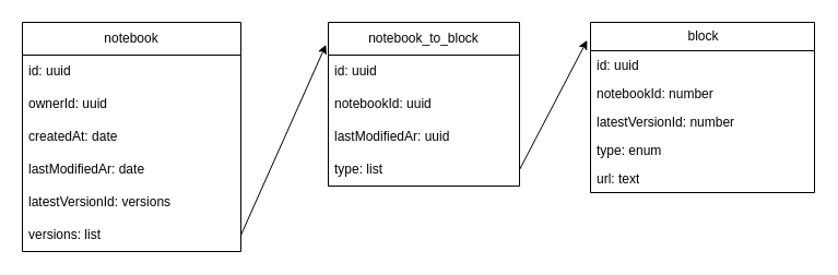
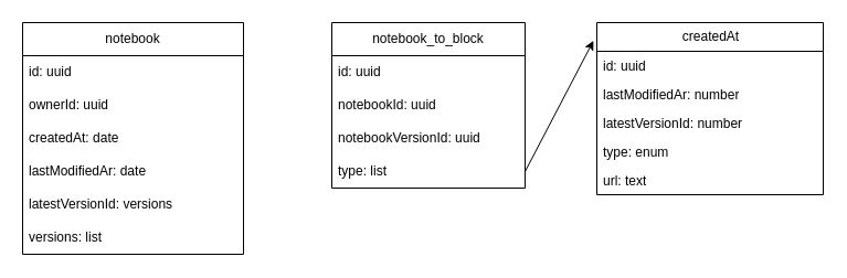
  <mxCell id="0" />
  <mxCell id="1" parent="0" />
  <mxCell id="2" value="notebook" style="swimlane;fontStyle=0;childLayout=stackLayout;horizontal=1;startSize=30;horizontalStack=0;resizeParent=1;resizeParentMax=0;resizeLast=0;collapsible=1;marginBottom=0;whiteSpace=wrap;html=1;" parent="1" vertex="1"><mxGeometry x="20" y="20" width="200" height="210" as="geometry" /></mxCell>
  <mxCell id="3" value="id: uuid" style="text;strokeColor=none;fillColor=none;align=left;verticalAlign=middle;spacingLeft=4;spacingRight=4;overflow=hidden;points=[[0,0.5],[1,0.5]];portConstraint=eastwest;rotatable=0;whiteSpace=wrap;html=1;" parent="2" vertex="1"><mxGeometry y="30" width="200" height="30" as="geometry" /></mxCell>
  <mxCell id="4" value="ownerId: uuid" style="text;strokeColor=none;fillColor=none;align=left;verticalAlign=middle;spacingLeft=4;spacingRight=4;overflow=hidden;points=[[0,0.5],[1,0.5]];portConstraint=eastwest;rotatable=0;whiteSpace=wrap;html=1;" vertex="1" parent="2"><mxGeometry y="60" width="200" height="30" as="geometry" /></mxCell>
  <mxCell id="5" value="createdAt: date" style="text;strokeColor=none;fillColor=none;align=left;verticalAlign=middle;spacingLeft=4;spacingRight=4;overflow=hidden;points=[[0,0.5],[1,0.5]];portConstraint=eastwest;rotatable=0;whiteSpace=wrap;html=1;" vertex="1" parent="2"><mxGeometry y="90" width="200" height="30" as="geometry" /></mxCell>
  <mxCell id="6" value="lastModifiedAr: date" style="text;strokeColor=none;fillColor=none;align=left;verticalAlign=middle;spacingLeft=4;spacingRight=4;overflow=hidden;points=[[0,0.5],[1,0.5]];portConstraint=eastwest;rotatable=0;whiteSpace=wrap;html=1;" vertex="1" parent="2"><mxGeometry y="120" width="200" height="30" as="geometry" /></mxCell>
  <mxCell id="7" value="latestVersionId: versions" style="text;strokeColor=none;fillColor=none;align=left;verticalAlign=middle;spacingLeft=4;spacingRight=4;overflow=hidden;points=[[0,0.5],[1,0.5]];portConstraint=eastwest;rotatable=0;whiteSpace=wrap;html=1;" parent="2" vertex="1"><mxGeometry y="150" width="200" height="30" as="geometry" /></mxCell>
  <mxCell id="8" value="versions: list" style="text;strokeColor=none;fillColor=none;align=left;verticalAlign=middle;spacingLeft=4;spacingRight=4;overflow=hidden;points=[[0,0.5],[1,0.5]];portConstraint=eastwest;rotatable=0;whiteSpace=wrap;html=1;" vertex="1" parent="2"><mxGeometry y="180" width="200" height="30" as="geometry" /></mxCell>
- <mxCell id="9" value="block" style="swimlane;fontStyle=0;childLayout=stackLayout;horizontal=1;startSize=26;fillColor=none;horizontalStack=0;resizeParent=1;resizeParentMax=0;resizeLast=0;collapsible=1;marginBottom=0;html=1;" vertex="1" parent="1"><mxGeometry x="540" y="20" width="205" height="156" as="geometry" /></mxCell>
+ <mxCell id="9" value="createdAt" style="swimlane;fontStyle=0;childLayout=stackLayout;horizontal=1;startSize=26;fillColor=none;horizontalStack=0;resizeParent=1;resizeParentMax=0;resizeLast=0;collapsible=1;marginBottom=0;html=1;" vertex="1" parent="1"><mxGeometry x="540" y="20" width="205" height="156" as="geometry" /></mxCell>
  <mxCell id="10" value="id: uuid" style="text;strokeColor=none;fillColor=none;align=left;verticalAlign=top;spacingLeft=4;spacingRight=4;overflow=hidden;rotatable=0;points=[[0,0.5],[1,0.5]];portConstraint=eastwest;whiteSpace=wrap;html=1;" vertex="1" parent="9"><mxGeometry y="26" width="205" height="26" as="geometry" /></mxCell>
- <mxCell id="11" value="notebookId: number" style="text;strokeColor=none;fillColor=none;align=left;verticalAlign=top;spacingLeft=4;spacingRight=4;overflow=hidden;rotatable=0;points=[[0,0.5],[1,0.5]];portConstraint=eastwest;whiteSpace=wrap;html=1;" vertex="1" parent="9"><mxGeometry y="52" width="205" height="26" as="geometry" /></mxCell>
+ <mxCell id="11" value="lastModifiedAr: number" style="text;strokeColor=none;fillColor=none;align=left;verticalAlign=top;spacingLeft=4;spacingRight=4;overflow=hidden;rotatable=0;points=[[0,0.5],[1,0.5]];portConstraint=eastwest;whiteSpace=wrap;html=1;" vertex="1" parent="9"><mxGeometry y="52" width="205" height="26" as="geometry" /></mxCell>
  <mxCell id="12" value="latestVersionId: number" style="text;strokeColor=none;fillColor=none;align=left;verticalAlign=top;spacingLeft=4;spacingRight=4;overflow=hidden;rotatable=0;points=[[0,0.5],[1,0.5]];portConstraint=eastwest;whiteSpace=wrap;html=1;" vertex="1" parent="9"><mxGeometry y="78" width="205" height="26" as="geometry" /></mxCell>
  <mxCell id="13" value="type: enum" style="text;strokeColor=none;fillColor=none;align=left;verticalAlign=top;spacingLeft=4;spacingRight=4;overflow=hidden;rotatable=0;points=[[0,0.5],[1,0.5]];portConstraint=eastwest;whiteSpace=wrap;html=1;" vertex="1" parent="9"><mxGeometry y="104" width="205" height="26" as="geometry" /></mxCell>
  <mxCell id="14" value="url: text" style="text;strokeColor=none;fillColor=none;align=left;verticalAlign=top;spacingLeft=4;spacingRight=4;overflow=hidden;rotatable=0;points=[[0,0.5],[1,0.5]];portConstraint=eastwest;whiteSpace=wrap;html=1;" vertex="1" parent="9"><mxGeometry y="130" width="205" height="26" as="geometry" /></mxCell>
  <mxCell id="15" value="notebook_to_block" style="swimlane;fontStyle=0;childLayout=stackLayout;horizontal=1;startSize=30;horizontalStack=0;resizeParent=1;resizeParentMax=0;resizeLast=0;collapsible=1;marginBottom=0;whiteSpace=wrap;html=1;" vertex="1" parent="1"><mxGeometry x="300" y="20" width="175" height="150" as="geometry" /></mxCell>
  <mxCell id="16" value="id: uuid" style="text;strokeColor=none;fillColor=none;align=left;verticalAlign=middle;spacingLeft=4;spacingRight=4;overflow=hidden;points=[[0,0.5],[1,0.5]];portConstraint=eastwest;rotatable=0;whiteSpace=wrap;html=1;" vertex="1" parent="15"><mxGeometry y="30" width="175" height="30" as="geometry" /></mxCell>
  <mxCell id="17" value="notebookId: uuid" style="text;strokeColor=none;fillColor=none;align=left;verticalAlign=middle;spacingLeft=4;spacingRight=4;overflow=hidden;points=[[0,0.5],[1,0.5]];portConstraint=eastwest;rotatable=0;whiteSpace=wrap;html=1;" vertex="1" parent="15"><mxGeometry y="60" width="175" height="30" as="geometry" /></mxCell>
- <mxCell id="18" value="lastModifiedAr: uuid&lt;span style=&quot;white-space: pre;&quot;&gt;&#09;&lt;/span&gt;" style="text;strokeColor=none;fillColor=none;align=left;verticalAlign=middle;spacingLeft=4;spacingRight=4;overflow=hidden;points=[[0,0.5],[1,0.5]];portConstraint=eastwest;rotatable=0;whiteSpace=wrap;html=1;" vertex="1" parent="15"><mxGeometry y="90" width="175" height="30" as="geometry" /></mxCell>
+ <mxCell id="18" value="notebookVersionId: uuid&lt;span style=&quot;white-space: pre;&quot;&gt;&#09;&lt;/span&gt;" style="text;strokeColor=none;fillColor=none;align=left;verticalAlign=middle;spacingLeft=4;spacingRight=4;overflow=hidden;points=[[0,0.5],[1,0.5]];portConstraint=eastwest;rotatable=0;whiteSpace=wrap;html=1;" vertex="1" parent="15"><mxGeometry y="90" width="175" height="30" as="geometry" /></mxCell>
  <mxCell id="19" value="type: list" style="text;strokeColor=none;fillColor=none;align=left;verticalAlign=middle;spacingLeft=4;spacingRight=4;overflow=hidden;points=[[0,0.5],[1,0.5]];portConstraint=eastwest;rotatable=0;whiteSpace=wrap;html=1;" vertex="1" parent="15"><mxGeometry y="120" width="175" height="30" as="geometry" /></mxCell>
- <mxCell id="20" style="edgeStyle=none;html=1;exitX=1;exitY=0.5;exitDx=0;exitDy=0;entryX=-0.012;entryY=0.136;entryDx=0;entryDy=0;entryPerimeter=0;" edge="1" parent="1" source="8" target="15"><mxGeometry relative="1" as="geometry" /></mxCell>
  <mxCell id="21" style="edgeStyle=none;html=1;exitX=1;exitY=0.5;exitDx=0;exitDy=0;entryX=-0.015;entryY=0.105;entryDx=0;entryDy=0;entryPerimeter=0;" edge="1" parent="1" source="19" target="9"><mxGeometry relative="1" as="geometry" /></mxCell>
